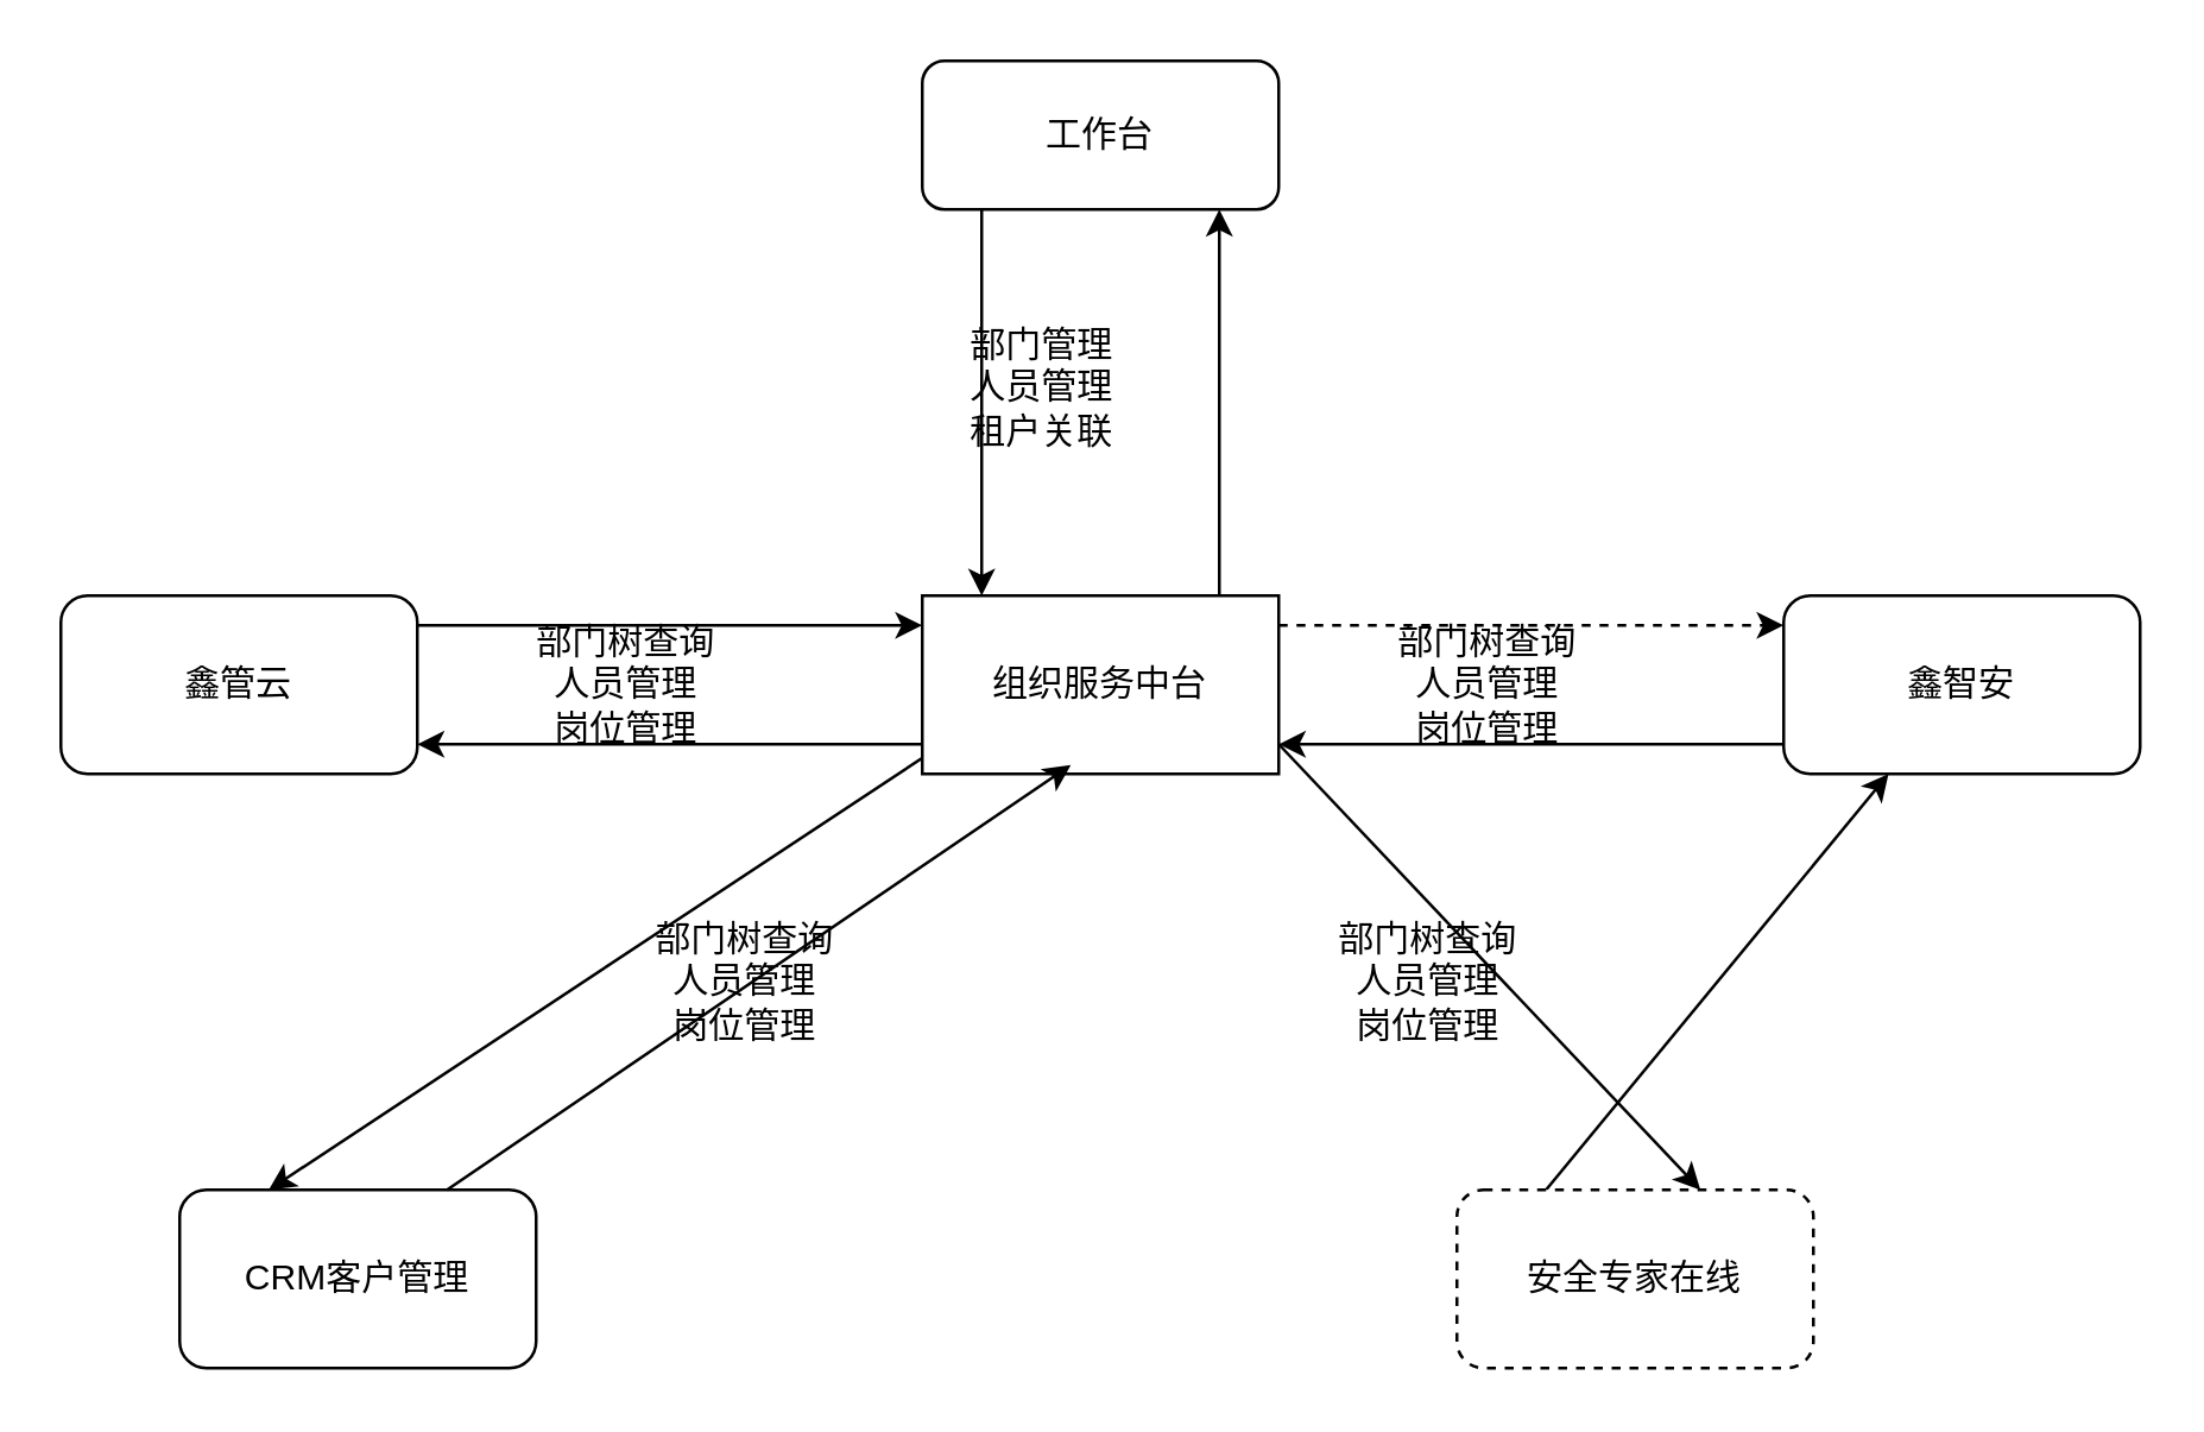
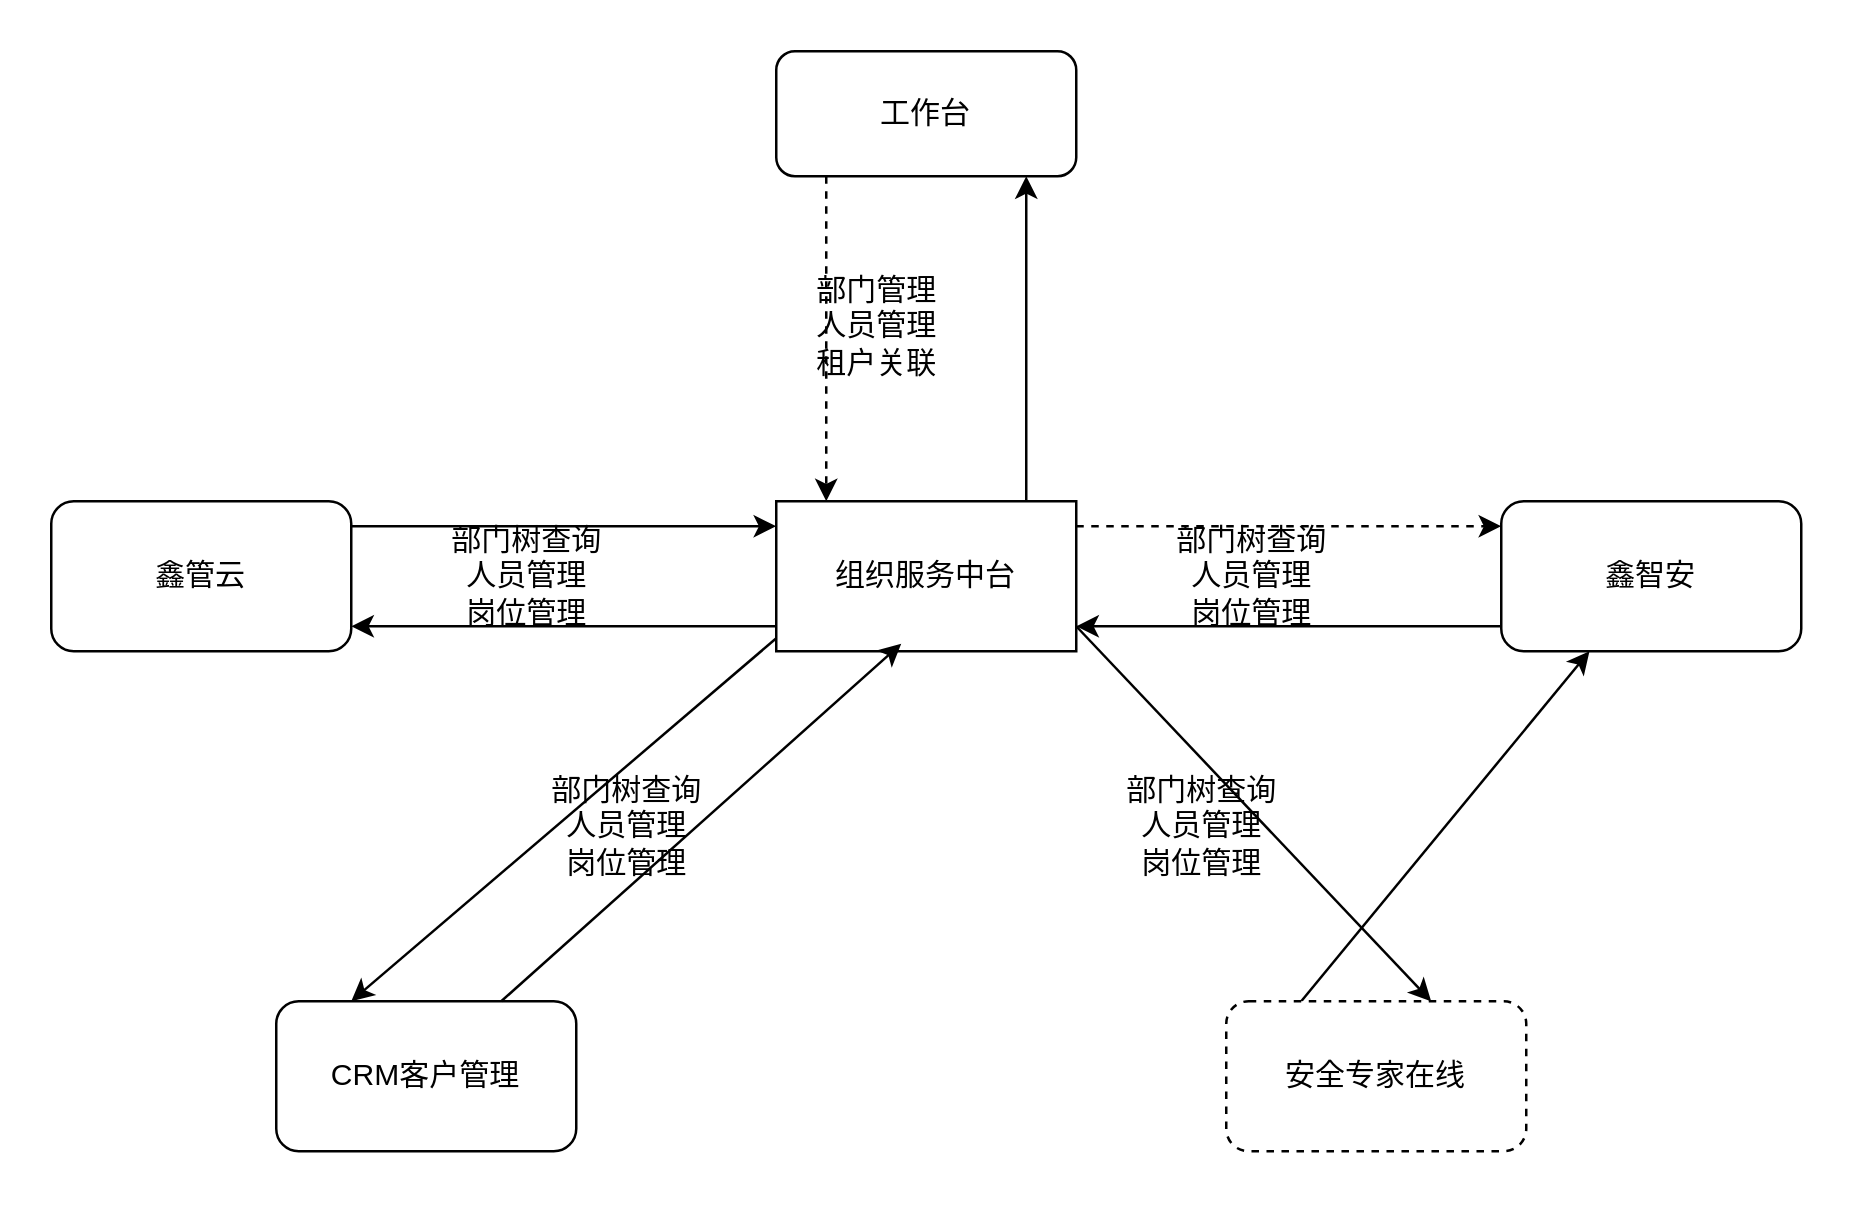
  <mxCell id="0" />
  <mxCell id="1" parent="0" />
  <mxCell id="2" style="edgeStyle=orthogonalEdgeStyle;rounded=0;orthogonalLoop=1;jettySize=auto;html=1;entryX=0.75;entryY=1;entryDx=0;entryDy=0;exitX=0.75;exitY=0;exitDx=0;exitDy=0;" edge="1" parent="1"><mxGeometry relative="1" as="geometry"><mxPoint x="410" y="200" as="sourcePoint" /><mxPoint x="410" y="70" as="targetPoint" /><Array as="points"><mxPoint x="410" y="140" /><mxPoint x="410" y="140" /></Array></mxGeometry></mxCell>
  <mxCell id="3" style="edgeStyle=orthogonalEdgeStyle;rounded=0;orthogonalLoop=1;jettySize=auto;html=1;dashed=1;" edge="1" parent="1" source="7" target="12"><mxGeometry relative="1" as="geometry"><Array as="points"><mxPoint x="520" y="210" /><mxPoint x="520" y="210" /></Array></mxGeometry></mxCell>
  <mxCell id="4" style="edgeStyle=orthogonalEdgeStyle;rounded=0;orthogonalLoop=1;jettySize=auto;html=1;entryX=1;entryY=0.5;entryDx=0;entryDy=0;" edge="1" parent="1"><mxGeometry relative="1" as="geometry"><mxPoint x="310" y="250" as="sourcePoint" /><mxPoint x="140" y="250" as="targetPoint" /></mxGeometry></mxCell>
  <mxCell id="5" style="rounded=0;orthogonalLoop=1;jettySize=auto;html=1;exitX=0.008;exitY=0.9;exitDx=0;exitDy=0;entryX=0.25;entryY=0;entryDx=0;entryDy=0;exitPerimeter=0;" edge="1" parent="1" source="7" target="17"><mxGeometry relative="1" as="geometry" /></mxCell>
  <mxCell id="6" style="rounded=0;orthogonalLoop=1;jettySize=auto;html=1;entryX=0.683;entryY=0;entryDx=0;entryDy=0;entryPerimeter=0;" edge="1" parent="1" target="21"><mxGeometry relative="1" as="geometry"><mxPoint x="430" y="250" as="sourcePoint" /></mxGeometry></mxCell>
  <mxCell id="7" value="组织服务中台" style="rounded=0;whiteSpace=wrap;html=1;" vertex="1" parent="1"><mxGeometry x="310" y="200" width="120" height="60" as="geometry" /></mxCell>
- <mxCell id="8" style="edgeStyle=orthogonalEdgeStyle;rounded=0;orthogonalLoop=1;jettySize=auto;html=1;" edge="1" parent="1" source="9" target="7"><mxGeometry relative="1" as="geometry"><Array as="points"><mxPoint x="330" y="120" /><mxPoint x="330" y="120" /></Array></mxGeometry></mxCell>
+ <mxCell id="8" style="edgeStyle=orthogonalEdgeStyle;rounded=0;orthogonalLoop=1;jettySize=auto;html=1;dashed=1;" edge="1" parent="1" source="9" target="7"><mxGeometry relative="1" as="geometry"><Array as="points"><mxPoint x="330" y="120" /><mxPoint x="330" y="120" /></Array></mxGeometry></mxCell>
  <mxCell id="9" value="工作台" style="rounded=1;whiteSpace=wrap;html=1;" vertex="1" parent="1"><mxGeometry x="310" y="20" width="120" height="50" as="geometry" /></mxCell>
  <mxCell id="10" value="部门管理&lt;div&gt;人员管理&lt;/div&gt;&lt;div&gt;租户关联&lt;/div&gt;" style="text;html=1;align=center;verticalAlign=middle;resizable=0;points=[];autosize=1;strokeColor=none;fillColor=none;" vertex="1" parent="1"><mxGeometry x="315" y="100" width="70" height="60" as="geometry" /></mxCell>
  <mxCell id="11" style="edgeStyle=orthogonalEdgeStyle;rounded=0;orthogonalLoop=1;jettySize=auto;html=1;entryX=1;entryY=0.5;entryDx=0;entryDy=0;" edge="1" parent="1"><mxGeometry relative="1" as="geometry"><mxPoint x="600" y="250" as="sourcePoint" /><mxPoint x="430" y="250" as="targetPoint" /></mxGeometry></mxCell>
  <mxCell id="12" value="鑫智安" style="rounded=1;whiteSpace=wrap;html=1;" vertex="1" parent="1"><mxGeometry x="600" y="200" width="120" height="60" as="geometry" /></mxCell>
  <mxCell id="13" value="部门树查询&lt;div&gt;人员管理&lt;/div&gt;&lt;div&gt;岗位管理&lt;/div&gt;" style="text;html=1;align=center;verticalAlign=middle;resizable=0;points=[];autosize=1;strokeColor=none;fillColor=none;" vertex="1" parent="1"><mxGeometry x="460" y="200" width="80" height="60" as="geometry" /></mxCell>
  <mxCell id="14" style="edgeStyle=orthogonalEdgeStyle;rounded=0;orthogonalLoop=1;jettySize=auto;html=1;entryX=0;entryY=0.5;entryDx=0;entryDy=0;" edge="1" parent="1"><mxGeometry relative="1" as="geometry"><mxPoint x="140" y="210" as="sourcePoint" /><mxPoint x="310" y="210" as="targetPoint" /></mxGeometry></mxCell>
  <mxCell id="15" value="鑫管云" style="rounded=1;whiteSpace=wrap;html=1;" vertex="1" parent="1"><mxGeometry x="20" y="200" width="120" height="60" as="geometry" /></mxCell>
  <mxCell id="16" value="部门树查询&lt;div&gt;人员管理&lt;/div&gt;&lt;div&gt;岗位管理&lt;/div&gt;" style="text;html=1;align=center;verticalAlign=middle;resizable=0;points=[];autosize=1;strokeColor=none;fillColor=none;" vertex="1" parent="1"><mxGeometry x="170" y="200" width="80" height="60" as="geometry" /></mxCell>
- <mxCell id="17" value="CRM客户管理" style="rounded=1;whiteSpace=wrap;html=1;" vertex="1" parent="1"><mxGeometry x="60" y="400" width="120" height="60" as="geometry" /></mxCell>
+ <mxCell id="17" value="CRM客户管理" style="rounded=1;whiteSpace=wrap;html=1;" vertex="1" parent="1"><mxGeometry x="110" y="400" width="120" height="60" as="geometry" /></mxCell>
  <mxCell id="18" style="rounded=0;orthogonalLoop=1;jettySize=auto;html=1;exitX=0.75;exitY=0;exitDx=0;exitDy=0;" edge="1" parent="1" source="17"><mxGeometry relative="1" as="geometry"><mxPoint x="360" y="257" as="targetPoint" /></mxGeometry></mxCell>
  <mxCell id="19" value="部门树查询&lt;div&gt;人员管理&lt;/div&gt;&lt;div&gt;岗位管理&lt;/div&gt;" style="text;html=1;align=center;verticalAlign=middle;resizable=0;points=[];autosize=1;strokeColor=none;fillColor=none;" vertex="1" parent="1"><mxGeometry x="210" y="300" width="80" height="60" as="geometry" /></mxCell>
  <mxCell id="20" style="rounded=0;orthogonalLoop=1;jettySize=auto;html=1;exitX=0.25;exitY=0;exitDx=0;exitDy=0;" edge="1" parent="1" source="21" target="12"><mxGeometry relative="1" as="geometry" /></mxCell>
  <mxCell id="21" value="安全专家在线" style="rounded=1;whiteSpace=wrap;html=1;dashed=1;" vertex="1" parent="1"><mxGeometry x="490" y="400" width="120" height="60" as="geometry" /></mxCell>
  <mxCell id="22" value="部门树查询&lt;div&gt;人员管理&lt;/div&gt;&lt;div&gt;岗位管理&lt;/div&gt;" style="text;html=1;align=center;verticalAlign=middle;resizable=0;points=[];autosize=1;strokeColor=none;fillColor=none;" vertex="1" parent="1"><mxGeometry x="440" y="300" width="80" height="60" as="geometry" /></mxCell>
